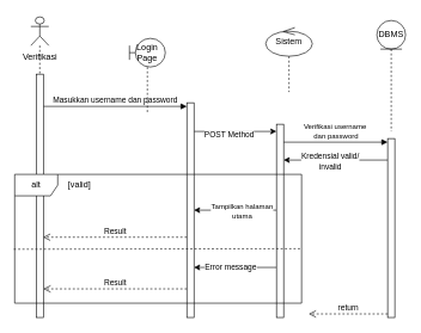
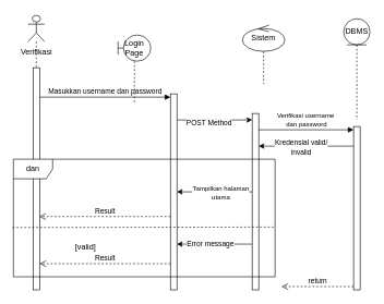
  <mxCell id="0" />
  <mxCell id="1" parent="0" />
  <mxCell id="2" style="edgeStyle=orthogonalEdgeStyle;rounded=0;orthogonalLoop=1;jettySize=auto;html=1;curved=0;" edge="1" parent="1" source="4" target="16"><mxGeometry relative="1" as="geometry"><Array as="points"><mxPoint x="300" y="180" /><mxPoint x="300" y="180" /></Array></mxGeometry></mxCell>
  <mxCell id="3" value="POST Method" style="edgeLabel;html=1;align=center;verticalAlign=middle;resizable=0;points=[];" vertex="1" connectable="0" parent="2"><mxGeometry x="-0.158" y="-4" relative="1" as="geometry"><mxPoint as="offset" /></mxGeometry></mxCell>
  <mxCell id="4" value="" style="html=1;points=[[0,0,0,0,5],[0,1,0,0,-5],[1,0,0,0,5],[1,1,0,0,-5]];perimeter=orthogonalPerimeter;outlineConnect=0;targetShapes=umlLifeline;portConstraint=eastwest;newEdgeStyle={&quot;curved&quot;:0,&quot;rounded&quot;:0};" vertex="1" parent="1"><mxGeometry x="260" y="140" width="10" height="300" as="geometry" /></mxCell>
  <mxCell id="5" value="Masukkan username dan password" style="html=1;verticalAlign=bottom;endArrow=block;curved=0;rounded=0;entryX=0;entryY=0;entryDx=0;entryDy=5;" edge="1" target="4" parent="1" source="7"><mxGeometry relative="1" as="geometry"><mxPoint x="110" y="145" as="sourcePoint" /><mxPoint as="offset" /></mxGeometry></mxCell>
  <mxCell id="6" value="Result" style="html=1;verticalAlign=bottom;endArrow=open;dashed=1;endSize=8;curved=0;rounded=0;entryX=0.952;entryY=0.67;entryDx=0;entryDy=0;entryPerimeter=0;" edge="1" source="4" parent="1" target="7"><mxGeometry relative="1" as="geometry"><mxPoint x="110" y="435" as="targetPoint" /></mxGeometry></mxCell>
  <mxCell id="7" value="" style="html=1;points=[[0,0,0,0,5],[0,1,0,0,-5],[1,0,0,0,5],[1,1,0,0,-5]];perimeter=orthogonalPerimeter;outlineConnect=0;targetShapes=umlLifeline;portConstraint=eastwest;newEdgeStyle={&quot;curved&quot;:0,&quot;rounded&quot;:0};" vertex="1" parent="1"><mxGeometry x="50" y="100" width="10" height="340" as="geometry" /></mxCell>
  <mxCell id="8" value="&lt;div&gt;&lt;br&gt;&lt;/div&gt;&lt;div&gt;&lt;br&gt;&lt;/div&gt;&lt;div&gt;&lt;br&gt;&lt;/div&gt;&lt;div&gt;&lt;br&gt;&lt;/div&gt;&lt;div&gt;&lt;br&gt;&lt;/div&gt;Verifikasi" style="shape=umlLifeline;perimeter=lifelinePerimeter;whiteSpace=wrap;html=1;container=1;dropTarget=0;collapsible=0;recursiveResize=0;outlineConnect=0;portConstraint=eastwest;newEdgeStyle={&quot;curved&quot;:0,&quot;rounded&quot;:0};participant=umlActor;" vertex="1" parent="1"><mxGeometry x="42.5" y="20" width="25" height="80" as="geometry" /></mxCell>
  <mxCell id="9" value="Login&lt;div&gt;Page&lt;/div&gt;" style="shape=umlLifeline;perimeter=lifelinePerimeter;whiteSpace=wrap;html=1;container=1;dropTarget=0;collapsible=0;recursiveResize=0;outlineConnect=0;portConstraint=eastwest;newEdgeStyle={&quot;curved&quot;:0,&quot;rounded&quot;:0};participant=umlBoundary;" vertex="1" parent="1"><mxGeometry x="180" y="50" width="50" height="105" as="geometry" /></mxCell>
  <mxCell id="10" value="DBMS" style="shape=umlLifeline;perimeter=lifelinePerimeter;whiteSpace=wrap;html=1;container=1;dropTarget=0;collapsible=0;recursiveResize=0;outlineConnect=0;portConstraint=eastwest;newEdgeStyle={&quot;curved&quot;:0,&quot;rounded&quot;:0};participant=umlEntity;" vertex="1" parent="1"><mxGeometry x="525" y="25" width="40" height="155" as="geometry" /></mxCell>
  <mxCell id="11" value="Sistem" style="shape=umlLifeline;perimeter=lifelinePerimeter;whiteSpace=wrap;html=1;container=1;dropTarget=0;collapsible=0;recursiveResize=0;outlineConnect=0;portConstraint=eastwest;newEdgeStyle={&quot;curved&quot;:0,&quot;rounded&quot;:0};participant=umlControl;" vertex="1" parent="1"><mxGeometry x="370" y="35" width="65" height="90" as="geometry" /></mxCell>
  <mxCell id="12" style="edgeStyle=orthogonalEdgeStyle;rounded=0;orthogonalLoop=1;jettySize=auto;html=1;curved=0;" edge="1" parent="1" source="16" target="4"><mxGeometry relative="1" as="geometry"><Array as="points"><mxPoint x="360" y="290" /><mxPoint x="360" y="290" /></Array></mxGeometry></mxCell>
  <mxCell id="13" value="&lt;font style=&quot;font-size: 10px;&quot;&gt;Tampilkan halaman&lt;/font&gt;&lt;div&gt;&lt;font style=&quot;font-size: 10px;&quot;&gt;utama&lt;/font&gt;&lt;/div&gt;" style="edgeLabel;html=1;align=center;verticalAlign=middle;resizable=0;points=[];" vertex="1" connectable="0" parent="12"><mxGeometry x="-0.2" y="-1" relative="1" as="geometry"><mxPoint x="-3" y="1" as="offset" /></mxGeometry></mxCell>
  <mxCell id="14" style="edgeStyle=orthogonalEdgeStyle;rounded=0;orthogonalLoop=1;jettySize=auto;html=1;curved=0;" edge="1" parent="1" source="16" target="4"><mxGeometry relative="1" as="geometry"><Array as="points"><mxPoint x="300" y="370" /><mxPoint x="300" y="370" /></Array></mxGeometry></mxCell>
  <mxCell id="15" value="Error message" style="edgeLabel;html=1;align=center;verticalAlign=middle;resizable=0;points=[];" vertex="1" connectable="0" parent="14"><mxGeometry x="0.135" y="-2" relative="1" as="geometry"><mxPoint as="offset" /></mxGeometry></mxCell>
  <mxCell id="16" value="" style="html=1;points=[[0,0,0,0,5],[0,1,0,0,-5],[1,0,0,0,5],[1,1,0,0,-5]];perimeter=orthogonalPerimeter;outlineConnect=0;targetShapes=umlLifeline;portConstraint=eastwest;newEdgeStyle={&quot;curved&quot;:0,&quot;rounded&quot;:0};" vertex="1" parent="1"><mxGeometry x="385" y="170" width="10" height="270" as="geometry" /></mxCell>
  <mxCell id="17" style="edgeStyle=orthogonalEdgeStyle;rounded=0;orthogonalLoop=1;jettySize=auto;html=1;curved=0;" edge="1" parent="1" source="19" target="16"><mxGeometry relative="1" as="geometry"><Array as="points"><mxPoint x="420" y="220" /><mxPoint x="420" y="220" /></Array></mxGeometry></mxCell>
  <mxCell id="18" value="Kredensial valid/&lt;div&gt;invalid&lt;/div&gt;" style="edgeLabel;html=1;align=center;verticalAlign=middle;resizable=0;points=[];" vertex="1" connectable="0" parent="17"><mxGeometry x="0.123" y="1" relative="1" as="geometry"><mxPoint as="offset" /></mxGeometry></mxCell>
  <mxCell id="19" value="" style="html=1;points=[[0,0,0,0,5],[0,1,0,0,-5],[1,0,0,0,5],[1,1,0,0,-5]];perimeter=orthogonalPerimeter;outlineConnect=0;targetShapes=umlLifeline;portConstraint=eastwest;newEdgeStyle={&quot;curved&quot;:0,&quot;rounded&quot;:0};" vertex="1" parent="1"><mxGeometry x="540" y="190" width="10" height="250" as="geometry" /></mxCell>
  <mxCell id="20" value="&lt;font style=&quot;font-size: 10px;&quot;&gt;Verifikasi username&amp;nbsp;&lt;/font&gt;&lt;div&gt;&lt;font style=&quot;font-size: 10px;&quot;&gt;dan password&lt;/font&gt;&lt;/div&gt;" style="html=1;verticalAlign=bottom;endArrow=block;curved=0;rounded=0;entryX=0;entryY=0;entryDx=0;entryDy=5;" edge="1" target="19" parent="1" source="16"><mxGeometry relative="1" as="geometry"><mxPoint x="420" y="195" as="sourcePoint" /></mxGeometry></mxCell>
  <mxCell id="21" value="return" style="html=1;verticalAlign=bottom;endArrow=open;dashed=1;endSize=8;curved=0;rounded=0;exitX=0;exitY=1;exitDx=0;exitDy=-5;" edge="1" source="19" parent="1"><mxGeometry relative="1" as="geometry"><mxPoint x="430" y="435" as="targetPoint" /></mxGeometry></mxCell>
- <mxCell id="22" value="alt" style="shape=umlFrame;whiteSpace=wrap;html=1;pointerEvents=0;" vertex="1" parent="1"><mxGeometry x="20" y="240" width="400" height="180" as="geometry" /></mxCell>
+ <mxCell id="22" value="dan" style="shape=umlFrame;whiteSpace=wrap;html=1;pointerEvents=0;" vertex="1" parent="1"><mxGeometry x="20" y="240" width="400" height="180" as="geometry" /></mxCell>
  <mxCell id="23" value="" style="endArrow=none;dashed=1;html=1;rounded=0;exitX=-0.003;exitY=0.581;exitDx=0;exitDy=0;exitPerimeter=0;entryX=1.001;entryY=0.577;entryDx=0;entryDy=0;entryPerimeter=0;" edge="1" parent="1" source="22" target="22"><mxGeometry width="50" height="50" relative="1" as="geometry"><mxPoint x="220" y="320" as="sourcePoint" /><mxPoint x="270" y="270" as="targetPoint" /></mxGeometry></mxCell>
- <mxCell id="24" value="[valid]" style="text;html=1;align=center;verticalAlign=middle;resizable=0;points=[];autosize=1;strokeColor=none;fillColor=none;" vertex="1" parent="1"><mxGeometry x="85" y="240" width="50" height="30" as="geometry" /></mxCell>
+ <mxCell id="24" value="[valid]" style="text;html=1;align=center;verticalAlign=middle;resizable=0;points=[];autosize=1;strokeColor=none;fillColor=none;" vertex="1" parent="1"><mxGeometry x="105" y="360" width="50" height="30" as="geometry" /></mxCell>
  <mxCell id="25" value="Result" style="html=1;verticalAlign=bottom;endArrow=open;dashed=1;endSize=8;curved=0;rounded=0;entryX=0.952;entryY=0.67;entryDx=0;entryDy=0;entryPerimeter=0;" edge="1" parent="1"><mxGeometry relative="1" as="geometry"><mxPoint x="60" y="400" as="targetPoint" /><mxPoint x="260" y="400" as="sourcePoint" /></mxGeometry></mxCell>
